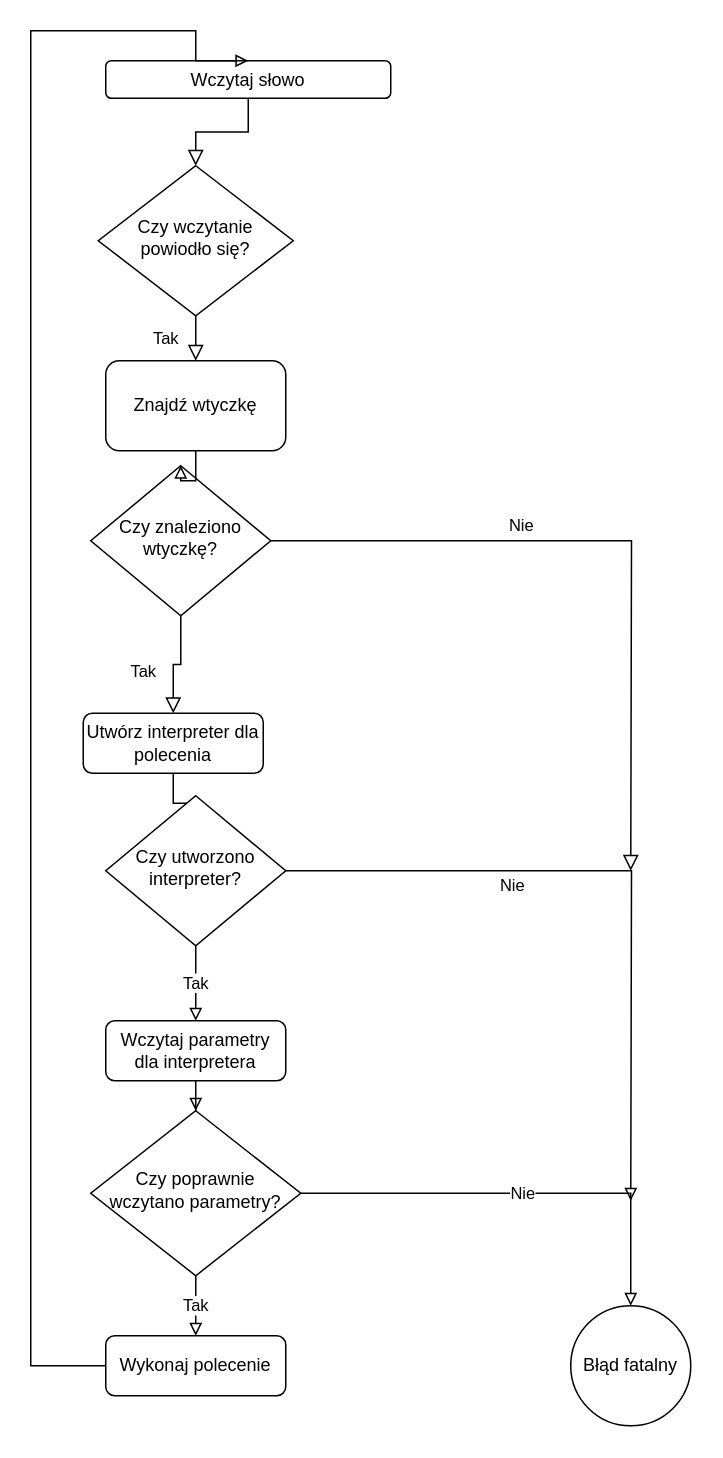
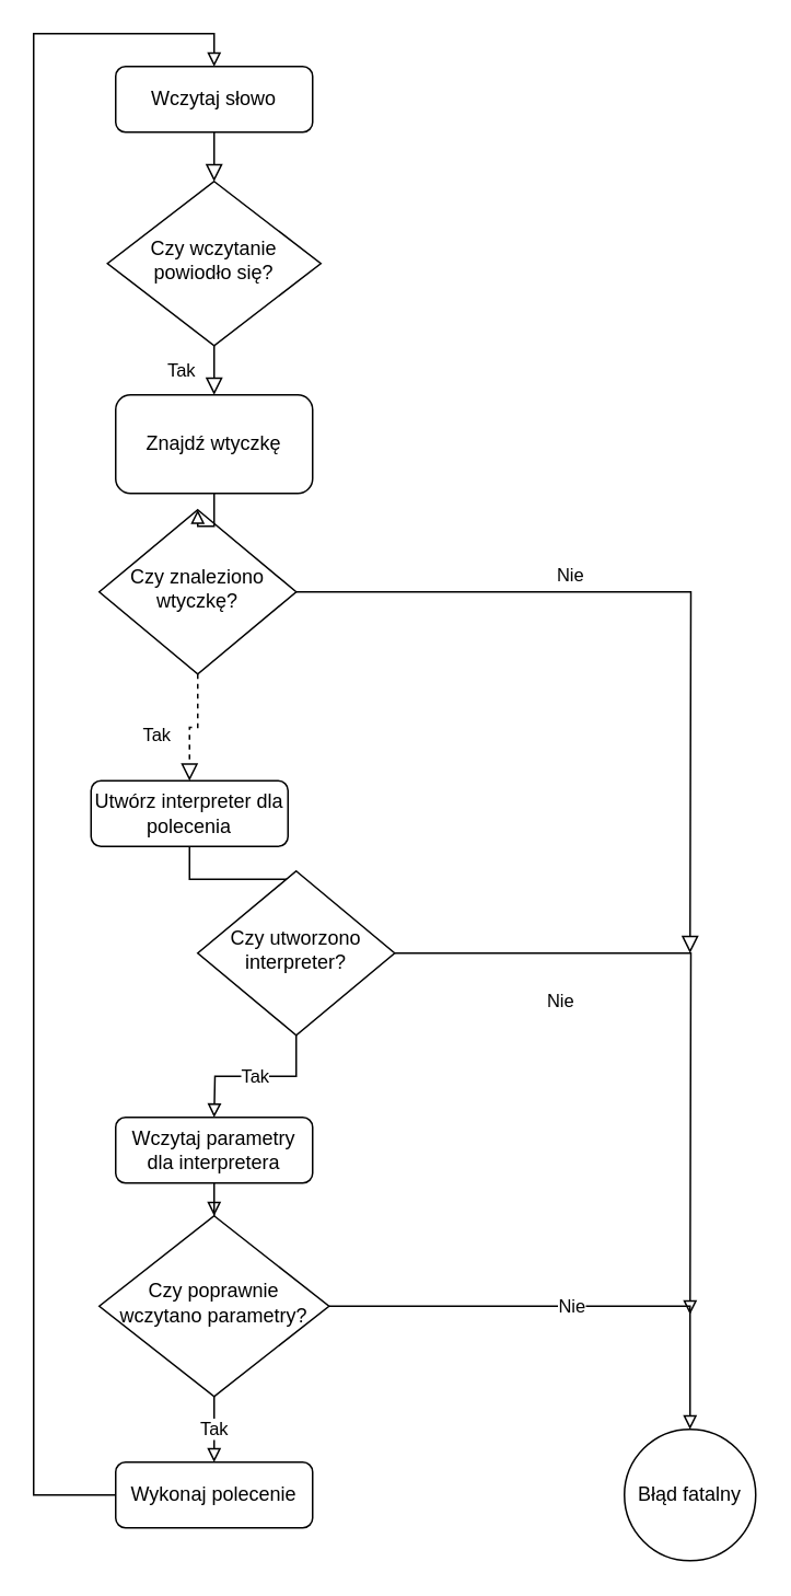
  <mxCell id="0" />
  <mxCell id="1" parent="0" />
  <mxCell id="2" value="" style="rounded=0;html=1;jettySize=auto;orthogonalLoop=1;fontSize=11;endArrow=block;endFill=0;endSize=8;strokeWidth=1;shadow=0;labelBackgroundColor=none;edgeStyle=orthogonalEdgeStyle;" parent="1" source="3" target="5" edge="1"><mxGeometry relative="1" as="geometry" /></mxCell>
- <mxCell id="3" value="Wczytaj słowo" style="rounded=1;whiteSpace=wrap;html=1;fontSize=12;glass=0;strokeWidth=1;shadow=0;" parent="1" vertex="1"><mxGeometry x="70" y="40" width="190" height="25" as="geometry" /></mxCell>
+ <mxCell id="3" value="Wczytaj słowo" style="rounded=1;whiteSpace=wrap;html=1;fontSize=12;glass=0;strokeWidth=1;shadow=0;" parent="1" vertex="1"><mxGeometry x="70" y="40" width="120" height="40" as="geometry" /></mxCell>
  <mxCell id="4" value="Tak" style="rounded=0;html=1;jettySize=auto;orthogonalLoop=1;fontSize=11;endArrow=block;endFill=0;endSize=8;strokeWidth=1;shadow=0;labelBackgroundColor=none;edgeStyle=orthogonalEdgeStyle;entryX=0.5;entryY=0;entryDx=0;entryDy=0;strokeColor=default;fontColor=default;" parent="1" source="5" target="12" edge="1"><mxGeometry y="20" relative="1" as="geometry"><mxPoint as="offset" /></mxGeometry></mxCell>
  <mxCell id="5" value="Czy wczytanie powiodło się?" style="rhombus;whiteSpace=wrap;html=1;shadow=0;fontFamily=Helvetica;fontSize=12;align=center;strokeWidth=1;spacing=6;spacingTop=-4;fillColor=default;strokeColor=default;fontColor=default;" parent="1" vertex="1"><mxGeometry x="65" y="110" width="130" height="100" as="geometry" /></mxCell>
- <mxCell id="6" value="&lt;div&gt;Tak&lt;/div&gt;" style="rounded=0;html=1;jettySize=auto;orthogonalLoop=1;fontSize=11;endArrow=block;endFill=0;endSize=8;strokeWidth=1;shadow=0;labelBackgroundColor=none;edgeStyle=orthogonalEdgeStyle;strokeColor=default;fontColor=default;" parent="1" source="8" target="10" edge="1"><mxGeometry x="0.2" y="-20" relative="1" as="geometry"><mxPoint as="offset" /></mxGeometry></mxCell>
+ <mxCell id="6" value="&lt;div&gt;Tak&lt;/div&gt;" style="rounded=0;html=1;jettySize=auto;orthogonalLoop=1;fontSize=11;endArrow=block;endFill=0;endSize=8;strokeWidth=1;shadow=0;labelBackgroundColor=none;edgeStyle=orthogonalEdgeStyle;strokeColor=default;fontColor=default;dashed=1;" parent="1" source="8" target="10" edge="1"><mxGeometry x="0.2" y="-20" relative="1" as="geometry"><mxPoint as="offset" /></mxGeometry></mxCell>
  <mxCell id="7" value="&lt;div&gt;Nie&lt;/div&gt;" style="edgeStyle=orthogonalEdgeStyle;rounded=0;html=1;jettySize=auto;orthogonalLoop=1;fontSize=11;endArrow=block;endFill=0;endSize=8;strokeWidth=1;shadow=0;labelBackgroundColor=none;strokeColor=default;fontColor=default;" parent="1" source="8" edge="1"><mxGeometry x="-0.273" y="10" relative="1" as="geometry"><mxPoint as="offset" /><mxPoint x="420" y="580" as="targetPoint" /></mxGeometry></mxCell>
  <mxCell id="8" value="Czy znaleziono wtyczkę?" style="rhombus;whiteSpace=wrap;html=1;shadow=0;fontFamily=Helvetica;fontSize=12;align=center;strokeWidth=1;spacing=6;spacingTop=-4;fillColor=default;strokeColor=default;fontColor=default;" parent="1" vertex="1"><mxGeometry x="60" y="310" width="120" height="100" as="geometry" /></mxCell>
  <mxCell id="9" style="edgeStyle=orthogonalEdgeStyle;rounded=0;orthogonalLoop=1;jettySize=auto;html=1;labelBackgroundColor=default;fontColor=default;endArrow=block;endFill=0;strokeColor=default;" edge="1" parent="1" source="10" target="16"><mxGeometry relative="1" as="geometry" /></mxCell>
  <mxCell id="10" value="Utwórz interpreter dla polecenia" style="rounded=1;whiteSpace=wrap;html=1;fontSize=12;glass=0;strokeWidth=1;shadow=0;fillColor=default;strokeColor=default;fontColor=default;" parent="1" vertex="1"><mxGeometry x="55" y="475" width="120" height="40" as="geometry" /></mxCell>
  <mxCell id="11" style="edgeStyle=orthogonalEdgeStyle;rounded=0;orthogonalLoop=1;jettySize=auto;html=1;entryX=0.5;entryY=0;entryDx=0;entryDy=0;fontColor=default;strokeColor=default;endArrow=block;endFill=0;labelBackgroundColor=default;" edge="1" parent="1" source="12" target="8"><mxGeometry relative="1" as="geometry" /></mxCell>
  <mxCell id="12" value="&lt;div&gt;Znajdź wtyczkę&lt;/div&gt;" style="rounded=1;whiteSpace=wrap;html=1;fillColor=default;strokeColor=default;fontColor=default;" vertex="1" parent="1"><mxGeometry x="70" y="240" width="120" height="60" as="geometry" /></mxCell>
  <mxCell id="13" style="edgeStyle=orthogonalEdgeStyle;rounded=0;orthogonalLoop=1;jettySize=auto;html=1;labelBackgroundColor=default;fontColor=default;endArrow=block;endFill=0;strokeColor=default;" edge="1" parent="1" source="16"><mxGeometry relative="1" as="geometry"><mxPoint x="420" y="800" as="targetPoint" /></mxGeometry></mxCell>
  <mxCell id="14" value="&lt;div&gt;Nie&lt;/div&gt;" style="edgeLabel;html=1;align=center;verticalAlign=middle;resizable=0;points=[];fontColor=default;labelBackgroundColor=default;" vertex="1" connectable="0" parent="13"><mxGeometry x="0.262" y="-2" relative="1" as="geometry"><mxPoint x="-78" y="-44" as="offset" /></mxGeometry></mxCell>
  <mxCell id="15" value="&lt;div&gt;Tak&lt;/div&gt;" style="edgeStyle=orthogonalEdgeStyle;rounded=0;orthogonalLoop=1;jettySize=auto;html=1;labelBackgroundColor=default;fontColor=default;endArrow=block;endFill=0;strokeColor=default;" edge="1" parent="1" source="16"><mxGeometry relative="1" as="geometry"><mxPoint x="130" y="680" as="targetPoint" /></mxGeometry></mxCell>
- <mxCell id="16" value="Czy utworzono interpreter?" style="rhombus;whiteSpace=wrap;html=1;shadow=0;fontFamily=Helvetica;fontSize=12;align=center;strokeWidth=1;spacing=6;spacingTop=-4;fillColor=default;strokeColor=default;fontColor=default;" vertex="1" parent="1"><mxGeometry x="70" y="530" width="120" height="100" as="geometry" /></mxCell>
+ <mxCell id="16" value="Czy utworzono interpreter?" style="rhombus;whiteSpace=wrap;html=1;shadow=0;fontFamily=Helvetica;fontSize=12;align=center;strokeWidth=1;spacing=6;spacingTop=-4;fillColor=default;strokeColor=default;fontColor=default;" vertex="1" parent="1"><mxGeometry x="120" y="530" width="120" height="100" as="geometry" /></mxCell>
  <mxCell id="17" style="edgeStyle=orthogonalEdgeStyle;rounded=0;orthogonalLoop=1;jettySize=auto;html=1;entryX=0.5;entryY=0;entryDx=0;entryDy=0;labelBackgroundColor=default;fontColor=default;endArrow=block;endFill=0;strokeColor=default;" edge="1" parent="1" source="18" target="21"><mxGeometry relative="1" as="geometry" /></mxCell>
  <mxCell id="18" value="Wczytaj parametry dla interpretera" style="rounded=1;whiteSpace=wrap;html=1;fontSize=12;glass=0;strokeWidth=1;shadow=0;fillColor=default;strokeColor=default;fontColor=default;" vertex="1" parent="1"><mxGeometry x="70" y="680" width="120" height="40" as="geometry" /></mxCell>
  <mxCell id="19" value="&lt;div&gt;Nie&lt;/div&gt;" style="edgeStyle=orthogonalEdgeStyle;rounded=0;orthogonalLoop=1;jettySize=auto;html=1;labelBackgroundColor=default;fontColor=default;endArrow=block;endFill=0;strokeColor=default;" edge="1" parent="1" source="21" target="24"><mxGeometry relative="1" as="geometry"><mxPoint x="310" y="790" as="targetPoint" /></mxGeometry></mxCell>
  <mxCell id="20" value="&lt;div&gt;Tak&lt;/div&gt;" style="edgeStyle=orthogonalEdgeStyle;rounded=0;orthogonalLoop=1;jettySize=auto;html=1;labelBackgroundColor=default;fontColor=default;endArrow=block;endFill=0;strokeColor=default;" edge="1" parent="1" source="21"><mxGeometry relative="1" as="geometry"><mxPoint x="130" y="890" as="targetPoint" /></mxGeometry></mxCell>
  <mxCell id="21" value="Czy poprawnie wczytano parametry?" style="rhombus;whiteSpace=wrap;html=1;shadow=0;fontFamily=Helvetica;fontSize=12;align=center;strokeWidth=1;spacing=6;spacingTop=-4;fillColor=default;strokeColor=default;fontColor=default;" vertex="1" parent="1"><mxGeometry x="60" y="740" width="140" height="110" as="geometry" /></mxCell>
  <mxCell id="22" style="edgeStyle=orthogonalEdgeStyle;rounded=0;orthogonalLoop=1;jettySize=auto;html=1;entryX=0.5;entryY=0;entryDx=0;entryDy=0;labelBackgroundColor=default;fontColor=default;endArrow=block;endFill=0;strokeColor=default;" edge="1" parent="1" source="23" target="3"><mxGeometry relative="1" as="geometry"><Array as="points"><mxPoint x="20" y="910" /><mxPoint x="20" y="20" /><mxPoint x="130" y="20" /></Array></mxGeometry></mxCell>
  <mxCell id="23" value="&lt;div&gt;Wykonaj polecenie&lt;/div&gt;" style="rounded=1;whiteSpace=wrap;html=1;fontSize=12;glass=0;strokeWidth=1;shadow=0;fillColor=default;strokeColor=default;fontColor=default;" vertex="1" parent="1"><mxGeometry x="70" y="890" width="120" height="40" as="geometry" /></mxCell>
  <mxCell id="24" value="Błąd fatalny" style="ellipse;whiteSpace=wrap;html=1;aspect=fixed;labelBackgroundColor=default;fontColor=default;strokeColor=default;fillColor=default;" vertex="1" parent="1"><mxGeometry x="380" y="870" width="80" height="80" as="geometry" /></mxCell>
